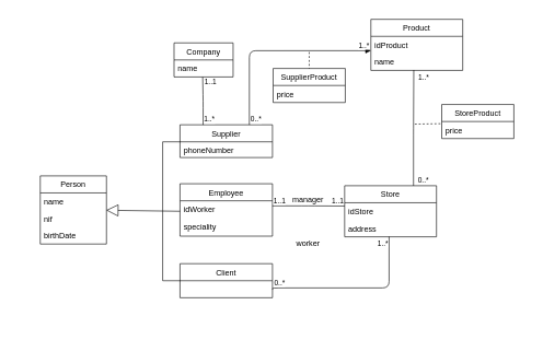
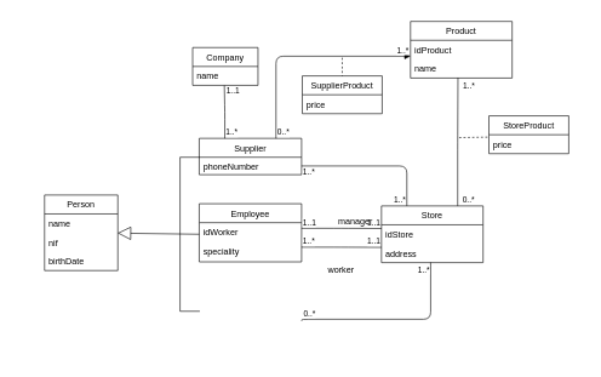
  <mxCell id="0" />
  <mxCell id="1" parent="0" />
  <mxCell id="2" value="" style="group" vertex="1" connectable="0" parent="1"><mxGeometry x="44" y="20" width="760" height="477" as="geometry" /></mxCell>
  <mxCell id="3" value="" style="group" vertex="1" connectable="0" parent="2"><mxGeometry y="213" width="370" height="264" as="geometry" /></mxCell>
  <mxCell id="4" value="" style="group" vertex="1" connectable="0" parent="3"><mxGeometry x="-24" y="-43" width="394" height="269" as="geometry" /></mxCell>
  <mxCell id="5" value="Person" style="swimlane;fontStyle=0;align=center;verticalAlign=top;childLayout=stackLayout;horizontal=1;startSize=26;horizontalStack=0;resizeParent=1;resizeLast=0;collapsible=1;marginBottom=0;rounded=0;shadow=0;strokeWidth=1;" parent="4" vertex="1"><mxGeometry x="40" y="78" width="100.95" height="104" as="geometry"><mxRectangle x="230" y="140" width="160" height="26" as="alternateBounds" /></mxGeometry></mxCell>
  <mxCell id="6" value="name" style="text;align=left;verticalAlign=top;spacingLeft=4;spacingRight=4;overflow=hidden;rotatable=0;points=[[0,0.5],[1,0.5]];portConstraint=eastwest;" parent="5" vertex="1"><mxGeometry y="26" width="100.95" height="26" as="geometry" /></mxCell>
  <mxCell id="7" value="nif" style="text;align=left;verticalAlign=top;spacingLeft=4;spacingRight=4;overflow=hidden;rotatable=0;points=[[0,0.5],[1,0.5]];portConstraint=eastwest;rounded=0;shadow=0;html=0;" parent="5" vertex="1"><mxGeometry y="52" width="100.95" height="26" as="geometry" /></mxCell>
  <mxCell id="8" value="birthDate" style="text;align=left;verticalAlign=top;spacingLeft=4;spacingRight=4;overflow=hidden;rotatable=0;points=[[0,0.5],[1,0.5]];portConstraint=eastwest;rounded=0;shadow=0;html=0;" parent="5" vertex="1"><mxGeometry y="78" width="100.95" height="26" as="geometry" /></mxCell>
  <mxCell id="9" value="Employee" style="swimlane;fontStyle=0;align=center;verticalAlign=top;childLayout=stackLayout;horizontal=1;startSize=26;horizontalStack=0;resizeParent=1;resizeLast=0;collapsible=1;marginBottom=0;rounded=0;shadow=0;strokeWidth=1;" parent="4" vertex="1"><mxGeometry x="253.048" y="90" width="140.952" height="80" as="geometry"><mxRectangle x="130" y="380" width="160" height="26" as="alternateBounds" /></mxGeometry></mxCell>
  <mxCell id="10" value="idWorker" style="text;align=left;verticalAlign=top;spacingLeft=4;spacingRight=4;overflow=hidden;rotatable=0;points=[[0,0.5],[1,0.5]];portConstraint=eastwest;" vertex="1" parent="9"><mxGeometry y="26" width="140.952" height="26" as="geometry" /></mxCell>
  <mxCell id="11" value="speciality" style="text;align=left;verticalAlign=top;spacingLeft=4;spacingRight=4;overflow=hidden;rotatable=0;points=[[0,0.5],[1,0.5]];portConstraint=eastwest;" parent="9" vertex="1"><mxGeometry y="52" width="140.952" height="26" as="geometry" /></mxCell>
  <mxCell id="12" value="Supplier" style="swimlane;fontStyle=0;align=center;verticalAlign=top;childLayout=stackLayout;horizontal=1;startSize=26;horizontalStack=0;resizeParent=1;resizeLast=0;collapsible=1;marginBottom=0;rounded=0;shadow=0;strokeWidth=1;" parent="4" vertex="1"><mxGeometry x="253.048" width="140.952" height="50" as="geometry"><mxRectangle x="340" y="380" width="170" height="26" as="alternateBounds" /></mxGeometry></mxCell>
  <mxCell id="13" value="phoneNumber" style="text;align=left;verticalAlign=top;spacingLeft=4;spacingRight=4;overflow=hidden;rotatable=0;points=[[0,0.5],[1,0.5]];portConstraint=eastwest;" parent="12" vertex="1"><mxGeometry y="26" width="140.952" height="24" as="geometry" /></mxCell>
  <mxCell id="14" value="" style="endArrow=block;endSize=16;endFill=0;html=1;entryX=0.996;entryY=0.016;entryDx=0;entryDy=0;entryPerimeter=0;exitX=0.5;exitY=0;exitDx=0;exitDy=0;" edge="1" parent="4" source="15" target="7"><mxGeometry x="-0.206" y="13" width="160" relative="1" as="geometry"><mxPoint x="209" y="130" as="sourcePoint" /><mxPoint x="438.048" y="180" as="targetPoint" /><mxPoint as="offset" /></mxGeometry></mxCell>
  <mxCell id="15" value="" style="shape=partialRectangle;whiteSpace=wrap;html=1;bottom=1;right=1;left=1;top=0;fillColor=none;routingCenterX=-0.5;direction=south;" vertex="1" parent="4"><mxGeometry x="226.619" y="26" width="26.429" height="212" as="geometry" /></mxCell>
- <mxCell id="16" value="Client" style="swimlane;fontStyle=0;childLayout=stackLayout;horizontal=1;startSize=26;fillColor=none;horizontalStack=0;resizeParent=1;resizeParentMax=0;resizeLast=0;collapsible=1;marginBottom=0;" vertex="1" parent="4"><mxGeometry x="253.048" y="212" width="140.952" height="52" as="geometry" /></mxCell>
  <mxCell id="17" value="Store" style="swimlane;fontStyle=0;childLayout=stackLayout;horizontal=1;startSize=26;fillColor=none;horizontalStack=0;resizeParent=1;resizeParentMax=0;resizeLast=0;collapsible=1;marginBottom=0;" vertex="1" parent="2"><mxGeometry x="480" y="263" width="140" height="78" as="geometry" /></mxCell>
  <mxCell id="18" value="idStore" style="text;strokeColor=none;fillColor=none;align=left;verticalAlign=top;spacingLeft=4;spacingRight=4;overflow=hidden;rotatable=0;points=[[0,0.5],[1,0.5]];portConstraint=eastwest;" vertex="1" parent="17"><mxGeometry y="26" width="140" height="26" as="geometry" /></mxCell>
  <mxCell id="19" value="address" style="text;strokeColor=none;fillColor=none;align=left;verticalAlign=top;spacingLeft=4;spacingRight=4;overflow=hidden;rotatable=0;points=[[0,0.5],[1,0.5]];portConstraint=eastwest;" vertex="1" parent="17"><mxGeometry y="52" width="140" height="26" as="geometry" /></mxCell>
+ <mxCell id="20" value="" style="endArrow=none;html=1;edgeStyle=orthogonalEdgeStyle;entryX=0;entryY=0.194;entryDx=0;entryDy=0;entryPerimeter=0;exitX=1;exitY=0.299;exitDx=0;exitDy=0;exitPerimeter=0;" edge="1" parent="2" source="11" target="19"><mxGeometry relative="1" as="geometry"><mxPoint x="420" y="329" as="sourcePoint" /><mxPoint x="660" y="329" as="targetPoint" /></mxGeometry></mxCell>
+ <mxCell id="21" value="1..*" style="edgeLabel;resizable=0;html=1;align=left;verticalAlign=bottom;" connectable="0" vertex="1" parent="20"><mxGeometry x="-1" relative="1" as="geometry" /></mxCell>
+ <mxCell id="22" value="1..1" style="edgeLabel;resizable=0;html=1;align=right;verticalAlign=bottom;" connectable="0" vertex="1" parent="20"><mxGeometry x="1" relative="1" as="geometry"><mxPoint x="-1" as="offset" /></mxGeometry></mxCell>
  <mxCell id="23" value="" style="endArrow=none;html=1;edgeStyle=orthogonalEdgeStyle;entryX=0;entryY=0.194;entryDx=0;entryDy=0;entryPerimeter=0;exitX=1;exitY=0.299;exitDx=0;exitDy=0;exitPerimeter=0;" edge="1" parent="2"><mxGeometry relative="1" as="geometry"><mxPoint x="370" y="293.764" as="sourcePoint" /><mxPoint x="480" y="294.034" as="targetPoint" /><Array as="points"><mxPoint x="425" y="294" /><mxPoint x="480" y="294" /></Array></mxGeometry></mxCell>
  <mxCell id="24" value="1..1" style="edgeLabel;resizable=0;html=1;align=left;verticalAlign=bottom;" connectable="0" vertex="1" parent="23"><mxGeometry x="-1" relative="1" as="geometry" /></mxCell>
  <mxCell id="25" value="1..1" style="edgeLabel;resizable=0;html=1;align=right;verticalAlign=bottom;" connectable="0" vertex="1" parent="23"><mxGeometry x="1" relative="1" as="geometry"><mxPoint x="-1" as="offset" /></mxGeometry></mxCell>
- <mxCell id="26" value="manager" style="text;html=1;align=center;verticalAlign=middle;resizable=0;points=[];autosize=1;" vertex="1" parent="2"><mxGeometry x="394" y="275" width="60" height="20" as="geometry" /></mxCell>
+ <mxCell id="26" value="manager" style="text;html=1;align=center;verticalAlign=middle;resizable=0;points=[];autosize=1;" vertex="1" parent="2"><mxGeometry x="414" y="275" width="60" height="20" as="geometry" /></mxCell>
  <mxCell id="27" value="worker" style="text;html=1;align=center;verticalAlign=middle;resizable=0;points=[];autosize=1;" vertex="1" parent="2"><mxGeometry x="399" y="342" width="50" height="20" as="geometry" /></mxCell>
+ <mxCell id="28" value="" style="endArrow=none;html=1;edgeStyle=orthogonalEdgeStyle;exitX=1;exitY=0.5;exitDx=0;exitDy=0;entryX=0.25;entryY=0;entryDx=0;entryDy=0;" edge="1" parent="2" source="13" target="17"><mxGeometry relative="1" as="geometry"><mxPoint x="430" y="249" as="sourcePoint" /><mxPoint x="590" y="249" as="targetPoint" /></mxGeometry></mxCell>
+ <mxCell id="29" value="1..*" style="edgeLabel;resizable=0;html=1;align=left;verticalAlign=bottom;" connectable="0" vertex="1" parent="28"><mxGeometry x="-1" relative="1" as="geometry"><mxPoint y="17" as="offset" /></mxGeometry></mxCell>
+ <mxCell id="30" value="1..*" style="edgeLabel;resizable=0;html=1;align=right;verticalAlign=bottom;" connectable="0" vertex="1" parent="28"><mxGeometry x="1" relative="1" as="geometry"><mxPoint x="-1" as="offset" /></mxGeometry></mxCell>
  <mxCell id="31" value="" style="endArrow=none;html=1;edgeStyle=orthogonalEdgeStyle;exitX=1;exitY=0.75;exitDx=0;exitDy=0;entryX=0.484;entryY=0.991;entryDx=0;entryDy=0;entryPerimeter=0;" edge="1" parent="2" target="19"><mxGeometry relative="1" as="geometry"><mxPoint x="370" y="421" as="sourcePoint" /><mxPoint x="550" y="359" as="targetPoint" /><Array as="points"><mxPoint x="370" y="419" /><mxPoint x="548" y="419" /></Array></mxGeometry></mxCell>
  <mxCell id="32" value="0..*" style="edgeLabel;resizable=0;html=1;align=left;verticalAlign=bottom;" connectable="0" vertex="1" parent="31"><mxGeometry x="-1" relative="1" as="geometry"><mxPoint x="1" y="-2" as="offset" /></mxGeometry></mxCell>
  <mxCell id="33" value="1..*" style="edgeLabel;resizable=0;html=1;align=right;verticalAlign=bottom;" connectable="0" vertex="1" parent="31"><mxGeometry x="1" relative="1" as="geometry"><mxPoint x="-1" y="18.29" as="offset" /></mxGeometry></mxCell>
  <mxCell id="34" value="Product" style="swimlane;fontStyle=0;childLayout=stackLayout;horizontal=1;startSize=26;fillColor=none;horizontalStack=0;resizeParent=1;resizeParentMax=0;resizeLast=0;collapsible=1;marginBottom=0;" vertex="1" parent="2"><mxGeometry x="520" y="9" width="140" height="78" as="geometry" /></mxCell>
  <mxCell id="35" value="idProduct" style="text;strokeColor=none;fillColor=none;align=left;verticalAlign=top;spacingLeft=4;spacingRight=4;overflow=hidden;rotatable=0;points=[[0,0.5],[1,0.5]];portConstraint=eastwest;" vertex="1" parent="34"><mxGeometry y="26" width="140" height="26" as="geometry" /></mxCell>
  <mxCell id="36" value="name" style="text;strokeColor=none;fillColor=none;align=left;verticalAlign=top;spacingLeft=4;spacingRight=4;overflow=hidden;rotatable=0;points=[[0,0.5],[1,0.5]];portConstraint=eastwest;" vertex="1" parent="34"><mxGeometry y="52" width="140" height="26" as="geometry" /></mxCell>
  <mxCell id="37" value="" style="endArrow=none;html=1;edgeStyle=orthogonalEdgeStyle;exitX=0.75;exitY=0;exitDx=0;exitDy=0;entryX=0.467;entryY=0.98;entryDx=0;entryDy=0;entryPerimeter=0;" edge="1" parent="2" source="17" target="36"><mxGeometry relative="1" as="geometry"><mxPoint x="590" y="169" as="sourcePoint" /><mxPoint x="750" y="169" as="targetPoint" /></mxGeometry></mxCell>
  <mxCell id="38" value="0..*" style="edgeLabel;resizable=0;html=1;align=left;verticalAlign=bottom;" connectable="0" vertex="1" parent="37"><mxGeometry x="-1" relative="1" as="geometry"><mxPoint x="5" as="offset" /></mxGeometry></mxCell>
  <mxCell id="39" value="1..*" style="edgeLabel;resizable=0;html=1;align=right;verticalAlign=bottom;" connectable="0" vertex="1" parent="37"><mxGeometry x="1" relative="1" as="geometry"><mxPoint x="23.62" y="18.29" as="offset" /></mxGeometry></mxCell>
  <mxCell id="40" value="StoreProduct" style="swimlane;fontStyle=0;childLayout=stackLayout;horizontal=1;startSize=26;fillColor=none;horizontalStack=0;resizeParent=1;resizeParentMax=0;resizeLast=0;collapsible=1;marginBottom=0;" vertex="1" parent="2"><mxGeometry x="628" y="139" width="110" height="52" as="geometry" /></mxCell>
  <mxCell id="41" value="price" style="text;strokeColor=none;fillColor=none;align=left;verticalAlign=top;spacingLeft=4;spacingRight=4;overflow=hidden;rotatable=0;points=[[0,0.5],[1,0.5]];portConstraint=eastwest;" vertex="1" parent="40"><mxGeometry y="26" width="110" height="26" as="geometry" /></mxCell>
  <mxCell id="42" value="" style="endArrow=none;dashed=1;html=1;entryX=-0.001;entryY=0.126;entryDx=0;entryDy=0;entryPerimeter=0;" edge="1" parent="2" target="41"><mxGeometry width="50" height="50" relative="1" as="geometry"><mxPoint x="587" y="169" as="sourcePoint" /><mxPoint x="645.68" y="168.276" as="targetPoint" /></mxGeometry></mxCell>
  <mxCell id="43" value="" style="endArrow=none;html=1;edgeStyle=orthogonalEdgeStyle;exitX=0.25;exitY=0;exitDx=0;exitDy=0;entryX=0.485;entryY=1.003;entryDx=0;entryDy=0;entryPerimeter=0;" edge="1" parent="2" source="12" target="50"><mxGeometry relative="1" as="geometry"><mxPoint x="440" y="159" as="sourcePoint" /><mxPoint x="264" y="107" as="targetPoint" /></mxGeometry></mxCell>
  <mxCell id="44" value="1..*" style="edgeLabel;resizable=0;html=1;align=left;verticalAlign=bottom;" connectable="0" vertex="1" parent="43"><mxGeometry x="-1" relative="1" as="geometry" /></mxCell>
  <mxCell id="45" value="1..1" style="edgeLabel;resizable=0;html=1;align=right;verticalAlign=bottom;" connectable="0" vertex="1" parent="43"><mxGeometry x="1" relative="1" as="geometry"><mxPoint x="21" y="16.86" as="offset" /></mxGeometry></mxCell>
  <mxCell id="46" value="" style="endArrow=block;html=1;edgeStyle=orthogonalEdgeStyle;exitX=0.75;exitY=0;exitDx=0;exitDy=0;entryX=0.001;entryY=0.841;entryDx=0;entryDy=0;entryPerimeter=0;" edge="1" parent="2" source="12" target="35"><mxGeometry relative="1" as="geometry"><mxPoint x="440" y="159" as="sourcePoint" /><mxPoint x="600" y="159" as="targetPoint" /></mxGeometry></mxCell>
  <mxCell id="47" value="0..*" style="edgeLabel;resizable=0;html=1;align=left;verticalAlign=bottom;" connectable="0" vertex="1" parent="46"><mxGeometry x="-1" relative="1" as="geometry" /></mxCell>
  <mxCell id="48" value="1..*" style="edgeLabel;resizable=0;html=1;align=right;verticalAlign=bottom;" connectable="0" vertex="1" parent="46"><mxGeometry x="1" relative="1" as="geometry"><mxPoint x="-2" as="offset" /></mxGeometry></mxCell>
  <mxCell id="49" value="Company" style="swimlane;fontStyle=0;childLayout=stackLayout;horizontal=1;startSize=26;fillColor=none;horizontalStack=0;resizeParent=1;resizeParentMax=0;resizeLast=0;collapsible=1;marginBottom=0;" vertex="1" parent="2"><mxGeometry x="220" y="45" width="90" height="52" as="geometry" /></mxCell>
  <mxCell id="50" value="name" style="text;strokeColor=none;fillColor=none;align=left;verticalAlign=top;spacingLeft=4;spacingRight=4;overflow=hidden;rotatable=0;points=[[0,0.5],[1,0.5]];portConstraint=eastwest;" vertex="1" parent="49"><mxGeometry y="26" width="90" height="26" as="geometry" /></mxCell>
  <mxCell id="51" value="SupplierProduct" style="swimlane;fontStyle=0;childLayout=stackLayout;horizontal=1;startSize=26;fillColor=none;horizontalStack=0;resizeParent=1;resizeParentMax=0;resizeLast=0;collapsible=1;marginBottom=0;" vertex="1" parent="2"><mxGeometry x="371" y="84" width="110" height="52" as="geometry" /></mxCell>
  <mxCell id="52" value="price" style="text;strokeColor=none;fillColor=none;align=left;verticalAlign=top;spacingLeft=4;spacingRight=4;overflow=hidden;rotatable=0;points=[[0,0.5],[1,0.5]];portConstraint=eastwest;" vertex="1" parent="51"><mxGeometry y="26" width="110" height="26" as="geometry" /></mxCell>
  <mxCell id="53" value="" style="endArrow=none;dashed=1;html=1;entryX=0.5;entryY=0;entryDx=0;entryDy=0;" edge="1" parent="2" target="51"><mxGeometry width="50" height="50" relative="1" as="geometry"><mxPoint x="426" y="59" as="sourcePoint" /><mxPoint x="334.68" y="105.276" as="targetPoint" /></mxGeometry></mxCell>
